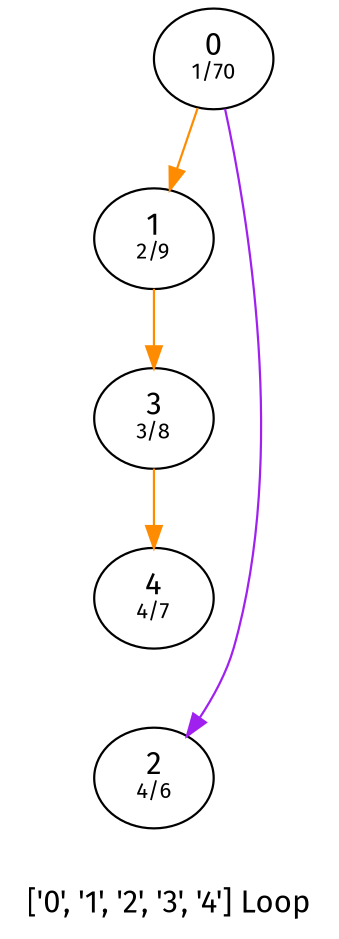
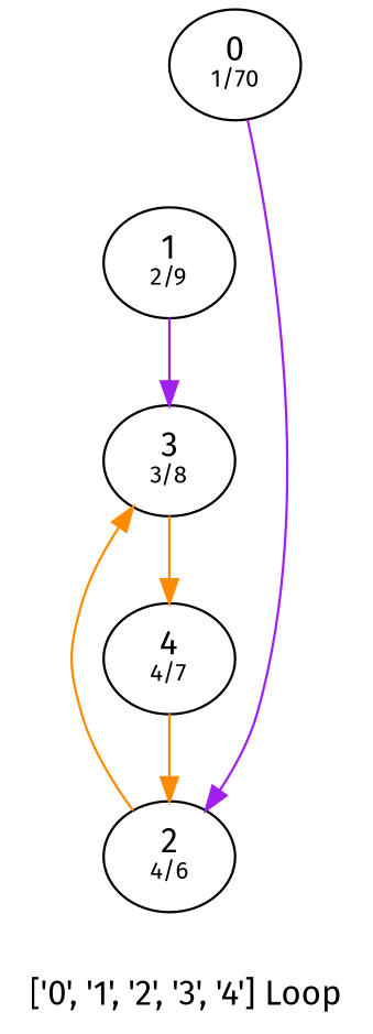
  digraph {
    fontname="Fira Sans"
    label="['0', '1', '2', '3', '4'] Loop"
    node [fontname="Fira Sans"]
    edge [color=darkorange fontname="Fira Sans"]
    n1 [label=<0<BR /><FONT POINT-SIZE="10">1/70</FONT>>]
    n2 [label=<1<BR /><FONT POINT-SIZE="10">2/9</FONT>>]
    n3 [label=<2<BR /><FONT POINT-SIZE="10">4/6</FONT>>]
    n4 [label=<3<BR /><FONT POINT-SIZE="10">3/8</FONT>>]
    n5 [label=<4<BR /><FONT POINT-SIZE="10">4/7</FONT>>]
-   n1 -> n2
    n1 -> n3 [color=purple]
-   n2 -> n4
+   n2 -> n4 [color=purple]
+   n3 -> n4
    n4 -> n5
+   n5 -> n3
  }
